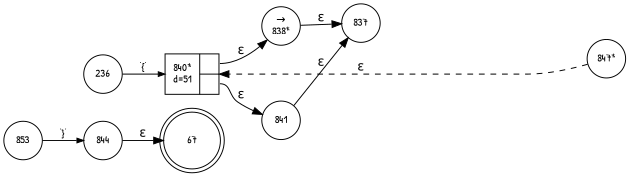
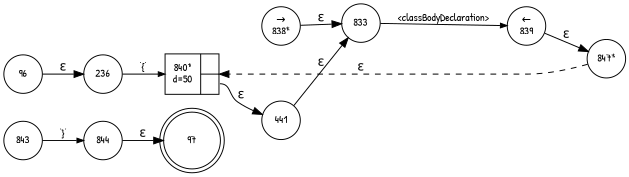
  digraph {
    fontname="Patrick Hand"
    rankdir=LR
    node [fixedsize=true fontname="Patrick Hand" fontsize=11 shape=circle peripheries=1]
    edge [fontname="Patrick Hand"]
-   n1 [label=67 shape=doublecircle width=.6 peripheries=""]
+   n1 [label=97 shape=doublecircle width=.6 peripheries=""]
+   n2 [label=96 width=.55]
    n3 [label=236 width=.55]
-   n4 [fixedsize=false label="{840*\nd=51|{<p0>|<p1>}}" shape=record]
+   n4 [fixedsize=false label="{840*\nd=50|{<p0>|<p1>}}" shape=record]
    n5 [label="&rarr;\n838*" width=.55]
-   n6 [label=841 width=.55]
-   n7 [label=837 width=.55]
+   n6 [label=441 width=.55]
+   n7 [label=833 width=.55]
+   n8 [label="&larr;\n839" width=.55]
    n9 [label="847*" width=.55]
-   n10 [label=853 width=.55]
+   n10 [label=843 width=.55]
    n11 [label=844 width=.55]
+   n2 -> n3 [label="&epsilon;"]
    n3 -> n4 [arrowhead=normal arrowsize=.7 fontsize=11 label="'{'"]
-   n4 -> n5 [label="&epsilon;" tailport=p0]
    n4 -> n6 [label="&epsilon;" tailport=p1]
    n5 -> n7 [label="&epsilon;"]
    n6 -> n7 [label="&epsilon;"]
+   n7 -> n8 [arrowhead=normal arrowsize=.7 fontsize=11 label="<classBodyDeclaration>"]
+   n8 -> n9 [label="&epsilon;"]
    n9 -> n4 [label="&epsilon;" style=dashed]
    n10 -> n11 [arrowhead=normal arrowsize=.7 fontsize=11 label="'}'"]
    n11 -> n1 [label="&epsilon;"]
  }
